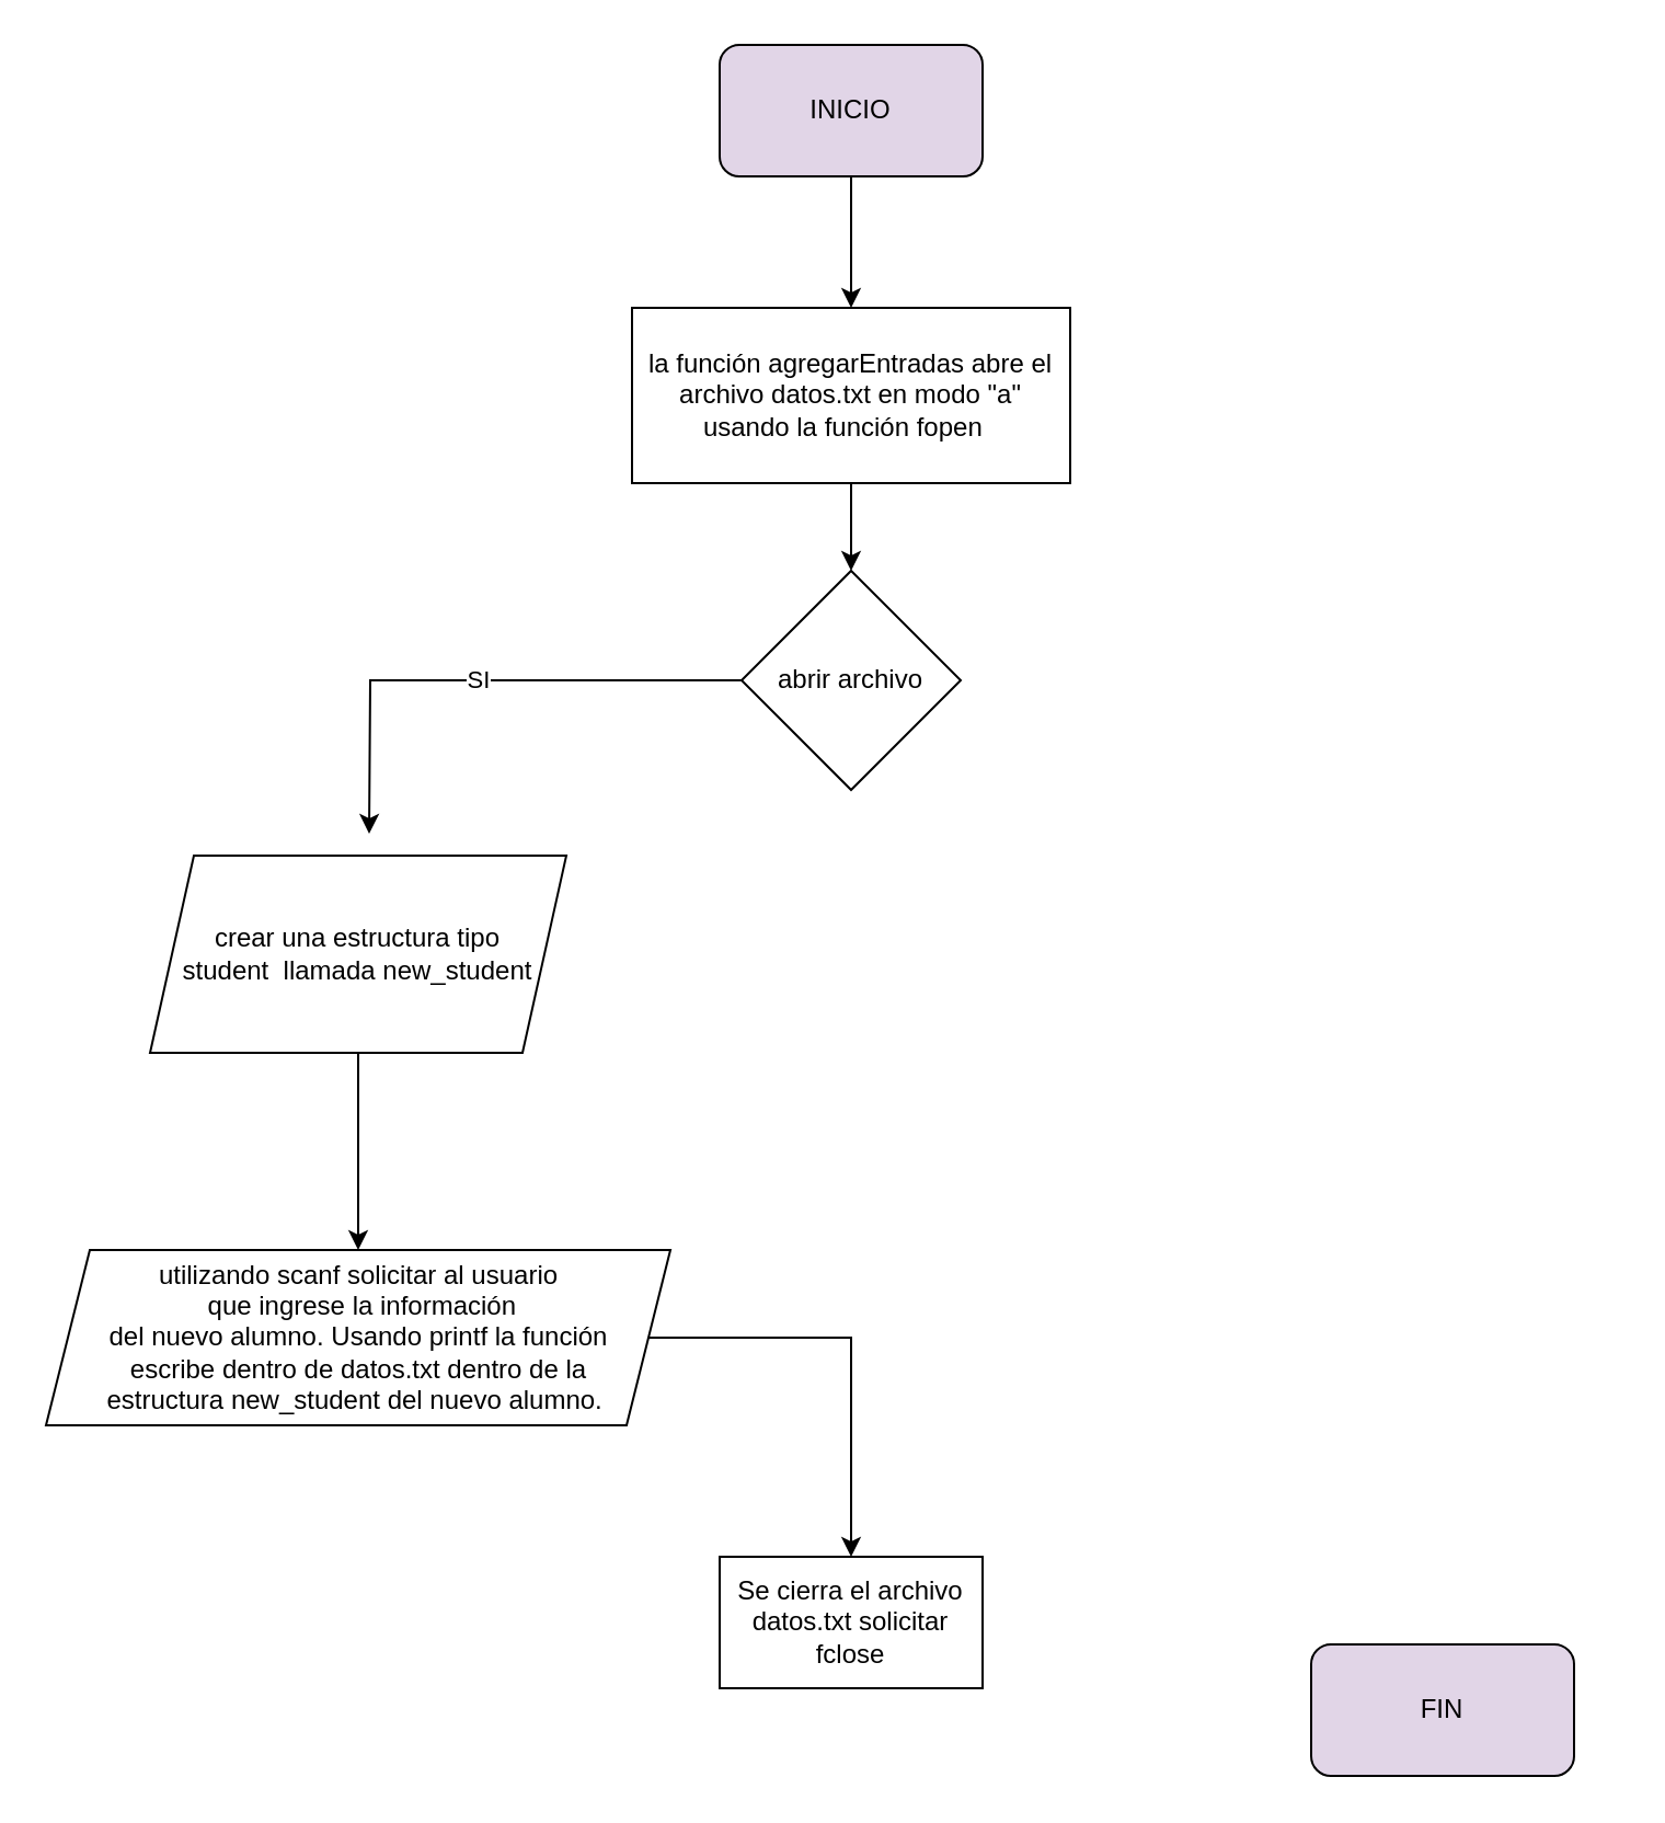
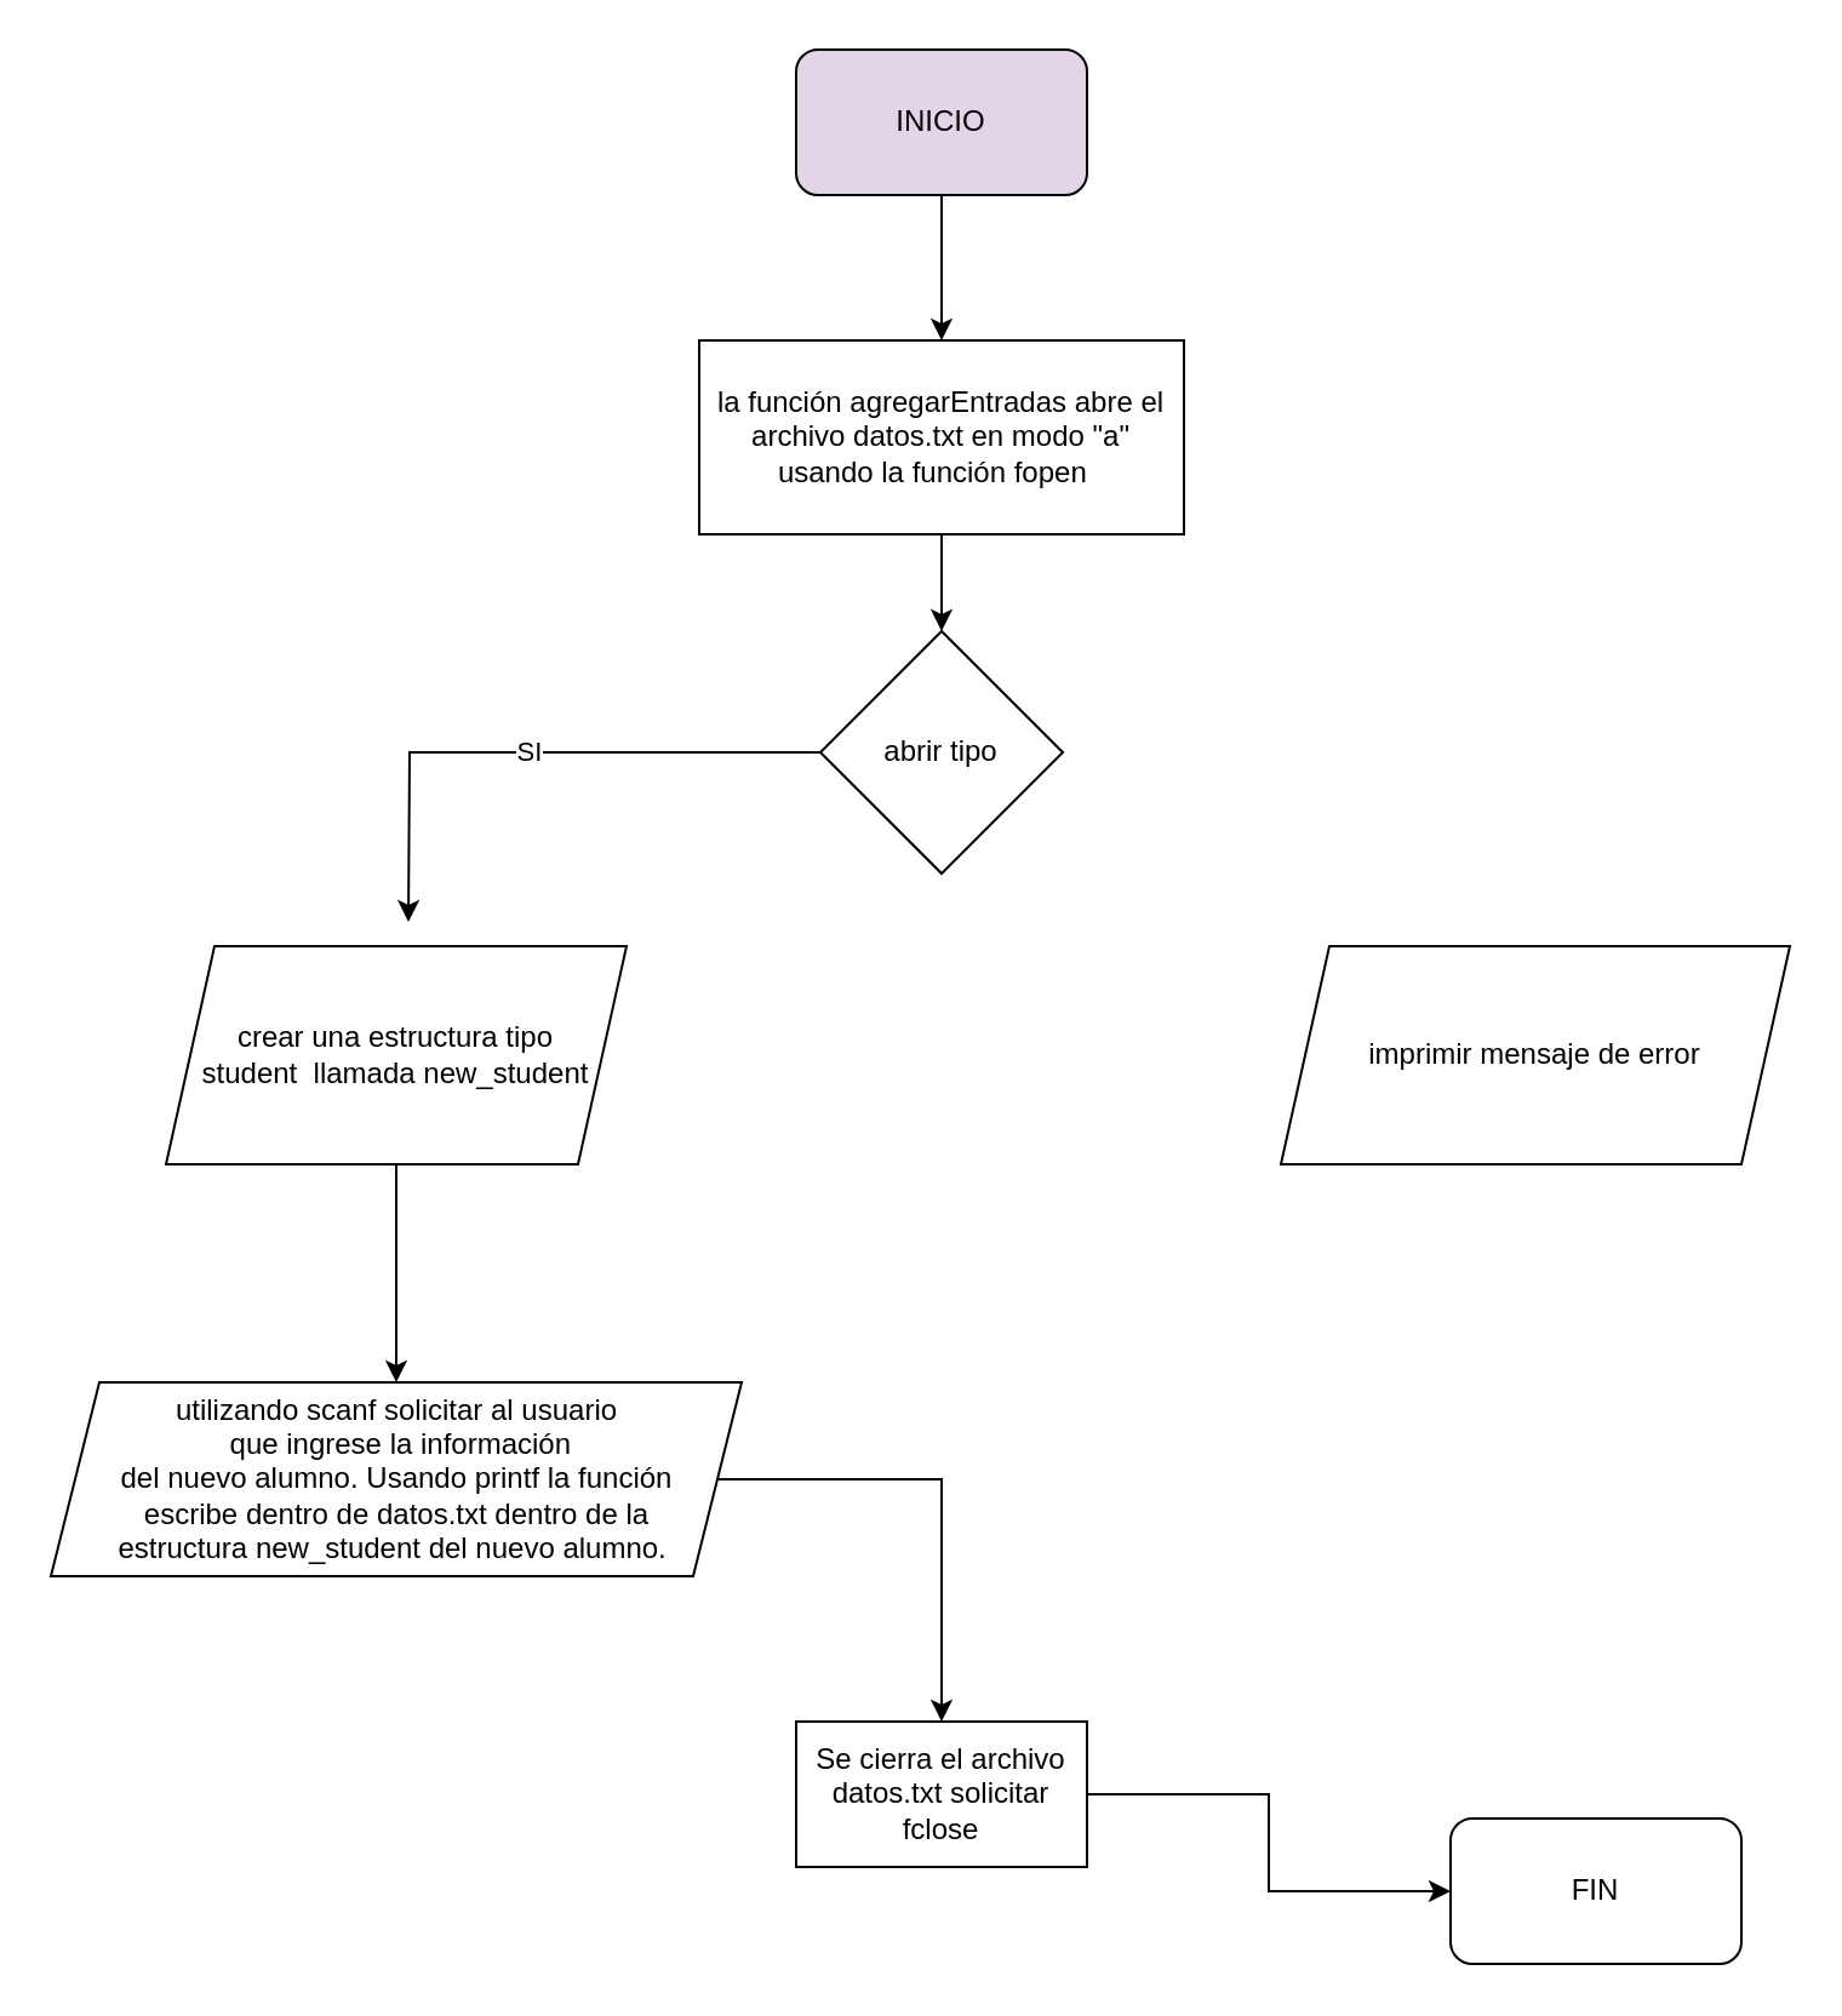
  <mxCell id="0" />
  <mxCell id="1" parent="0" />
  <mxCell id="2" value="" style="edgeStyle=orthogonalEdgeStyle;rounded=0;orthogonalLoop=1;jettySize=auto;html=1;" edge="1" parent="1" source="3" target="5"><mxGeometry relative="1" as="geometry" /></mxCell>
  <mxCell id="3" value="&lt;font style=&quot;vertical-align: inherit;&quot;&gt;&lt;font style=&quot;vertical-align: inherit;&quot;&gt;INICIO&lt;/font&gt;&lt;/font&gt;" style="rounded=1;whiteSpace=wrap;html=1;fillColor=#e1d5e7;" vertex="1" parent="1"><mxGeometry x="328" y="20" width="120" height="60" as="geometry" /></mxCell>
  <mxCell id="4" value="" style="edgeStyle=orthogonalEdgeStyle;rounded=0;orthogonalLoop=1;jettySize=auto;html=1;" edge="1" parent="1" source="5" target="8"><mxGeometry relative="1" as="geometry" /></mxCell>
  <mxCell id="5" value="&lt;font style=&quot;vertical-align: inherit;&quot;&gt;&lt;font style=&quot;vertical-align: inherit;&quot;&gt;&lt;font style=&quot;vertical-align: inherit;&quot;&gt;&lt;font style=&quot;vertical-align: inherit;&quot;&gt;la función agregarEntradas abre el archivo datos.txt en modo &quot;a&quot; usando la función fopen&amp;nbsp;&amp;nbsp;&lt;/font&gt;&lt;/font&gt;&lt;/font&gt;&lt;/font&gt;" style="rounded=0;whiteSpace=wrap;html=1;" vertex="1" parent="1"><mxGeometry x="288" y="140" width="200" height="80" as="geometry" /></mxCell>
+ <mxCell id="6" value="imprimir mensaje de error" style="shape=parallelogram;perimeter=parallelogramPerimeter;whiteSpace=wrap;html=1;fixedSize=1;" vertex="1" parent="1"><mxGeometry x="528" y="390" width="210" height="90" as="geometry" /></mxCell>
  <mxCell id="7" value="SI" style="edgeStyle=orthogonalEdgeStyle;rounded=0;orthogonalLoop=1;jettySize=auto;html=1;" edge="1" parent="1" source="8"><mxGeometry relative="1" as="geometry"><mxPoint x="168" y="380" as="targetPoint" /></mxGeometry></mxCell>
- <mxCell id="8" value="abrir archivo" style="rhombus;whiteSpace=wrap;html=1;" vertex="1" parent="1"><mxGeometry x="338" y="260" width="100" height="100" as="geometry" /></mxCell>
+ <mxCell id="8" value="abrir tipo" style="rhombus;whiteSpace=wrap;html=1;" vertex="1" parent="1"><mxGeometry x="338" y="260" width="100" height="100" as="geometry" /></mxCell>
  <mxCell id="9" value="" style="edgeStyle=orthogonalEdgeStyle;rounded=0;orthogonalLoop=1;jettySize=auto;html=1;" edge="1" parent="1" source="10" target="12"><mxGeometry relative="1" as="geometry" /></mxCell>
  <mxCell id="10" value="crear una estructura tipo &lt;br&gt;student&amp;nbsp; llamada new_student" style="shape=parallelogram;perimeter=parallelogramPerimeter;whiteSpace=wrap;html=1;fixedSize=1;" vertex="1" parent="1"><mxGeometry x="68" y="390" width="190" height="90" as="geometry" /></mxCell>
  <mxCell id="11" value="" style="edgeStyle=orthogonalEdgeStyle;rounded=0;orthogonalLoop=1;jettySize=auto;html=1;" edge="1" parent="1" source="12" target="14"><mxGeometry relative="1" as="geometry"><mxPoint x="163" y="715" as="targetPoint" /></mxGeometry></mxCell>
  <mxCell id="12" value="utilizando scanf solicitar al usuario&lt;br&gt;&amp;nbsp;que ingrese la información &lt;br&gt;del nuevo alumno. Usando printf la función&lt;br&gt;escribe dentro de datos.txt dentro de la &lt;br&gt;estructura&amp;nbsp;new_student del nuevo alumno.&amp;nbsp;" style="shape=parallelogram;perimeter=parallelogramPerimeter;whiteSpace=wrap;html=1;fixedSize=1;" vertex="1" parent="1"><mxGeometry x="20.5" y="570" width="285" height="80" as="geometry" /></mxCell>
+ <mxCell id="13" value="" style="edgeStyle=orthogonalEdgeStyle;rounded=0;orthogonalLoop=1;jettySize=auto;html=1;entryX=0;entryY=0.5;entryDx=0;entryDy=0;" edge="1" parent="1" source="14" target="15"><mxGeometry relative="1" as="geometry"><mxPoint x="638" y="660" as="targetPoint" /></mxGeometry></mxCell>
  <mxCell id="14" value="Se cierra el archivo datos.txt solicitar fclose" style="rounded=0;whiteSpace=wrap;html=1;" vertex="1" parent="1"><mxGeometry x="328" y="710" width="120" height="60" as="geometry" /></mxCell>
- <mxCell id="15" value="&lt;font style=&quot;vertical-align: inherit;&quot;&gt;&lt;font style=&quot;vertical-align: inherit;&quot;&gt;FIN&lt;/font&gt;&lt;/font&gt;" style="rounded=1;whiteSpace=wrap;html=1;fillColor=#e1d5e7;" vertex="1" parent="1"><mxGeometry x="598" y="750" width="120" height="60" as="geometry" /></mxCell>
+ <mxCell id="15" value="&lt;font style=&quot;vertical-align: inherit;&quot;&gt;&lt;font style=&quot;vertical-align: inherit;&quot;&gt;FIN&lt;/font&gt;&lt;/font&gt;" style="rounded=1;whiteSpace=wrap;html=1;" vertex="1" parent="1"><mxGeometry x="598" y="750" width="120" height="60" as="geometry" /></mxCell>
